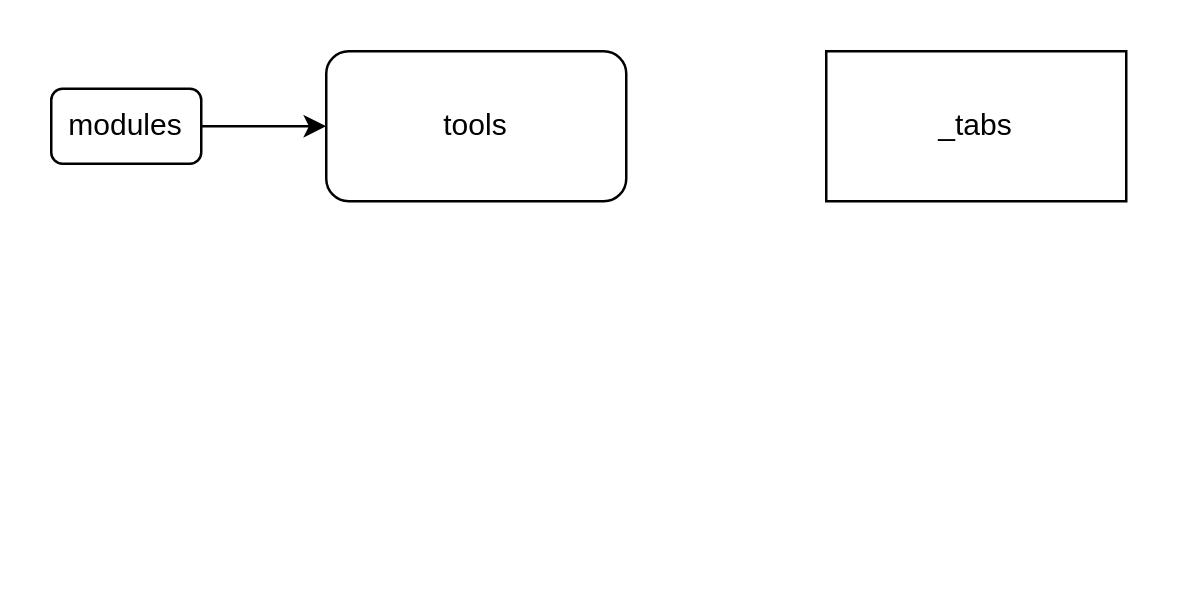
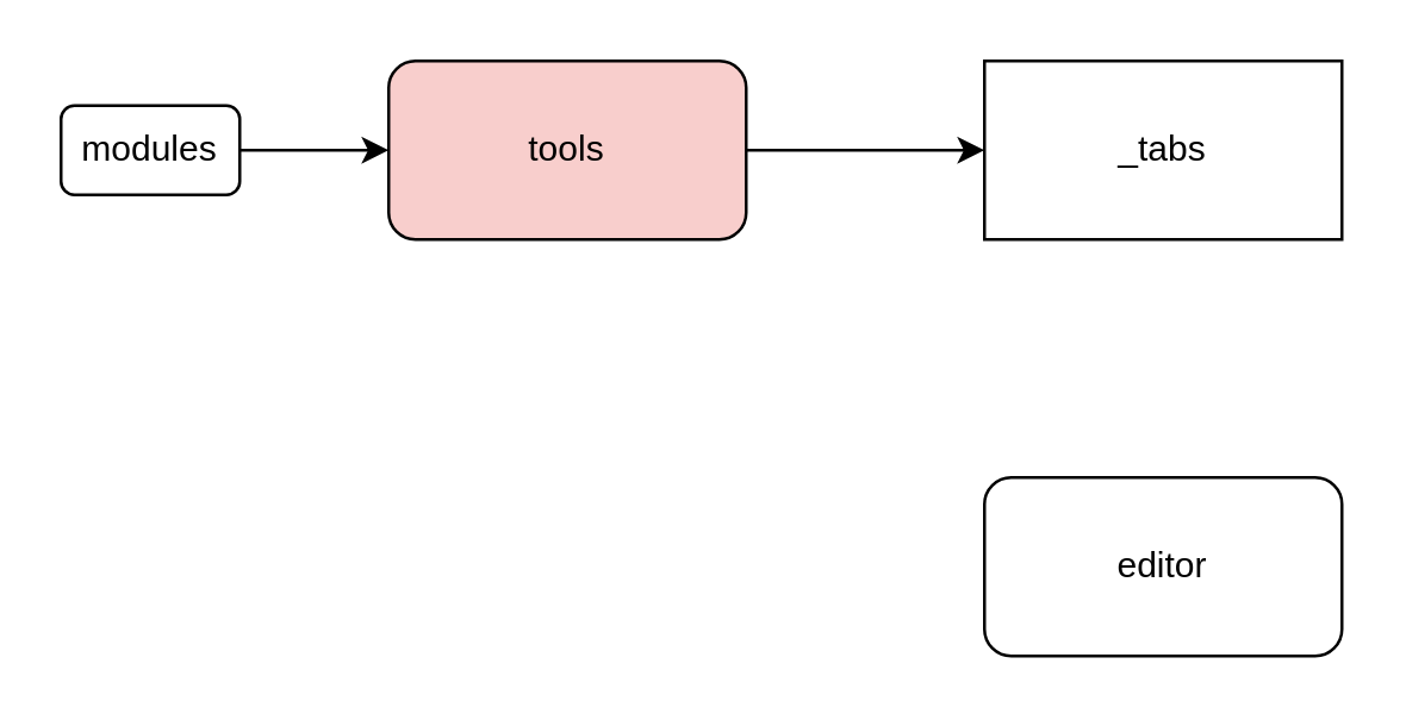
  <mxCell id="0" />
  <mxCell id="1" parent="0" />
  <mxCell id="2" value="" style="edgeStyle=orthogonalEdgeStyle;rounded=0;orthogonalLoop=1;jettySize=auto;html=1;" edge="1" parent="1" source="3" target="5"><mxGeometry relative="1" as="geometry" /></mxCell>
  <mxCell id="3" value="modules" style="rounded=1;whiteSpace=wrap;html=1;" vertex="1" parent="1"><mxGeometry x="20" y="35" width="60" height="30" as="geometry" /></mxCell>
- <mxCell id="5" value="tools" style="whiteSpace=wrap;html=1;rounded=1;" vertex="1" parent="1"><mxGeometry x="130" y="20" width="120" height="60" as="geometry" /></mxCell>
+ <mxCell id="4" value="" style="edgeStyle=orthogonalEdgeStyle;rounded=0;orthogonalLoop=1;jettySize=auto;html=1;" edge="1" parent="1" source="5" target="6"><mxGeometry relative="1" as="geometry" /></mxCell>
+ <mxCell id="5" value="tools" style="whiteSpace=wrap;html=1;rounded=1;fillColor=#f8cecc;" vertex="1" parent="1"><mxGeometry x="130" y="20" width="120" height="60" as="geometry" /></mxCell>
  <mxCell id="6" value="_tabs" style="whiteSpace=wrap;html=1;rounded=0;" vertex="1" parent="1"><mxGeometry x="330" y="20" width="120" height="60" as="geometry" /></mxCell>
+ <mxCell id="7" value="editor" style="whiteSpace=wrap;html=1;rounded=1;" vertex="1" parent="1"><mxGeometry x="330" y="160" width="120" height="60" as="geometry" /></mxCell>
